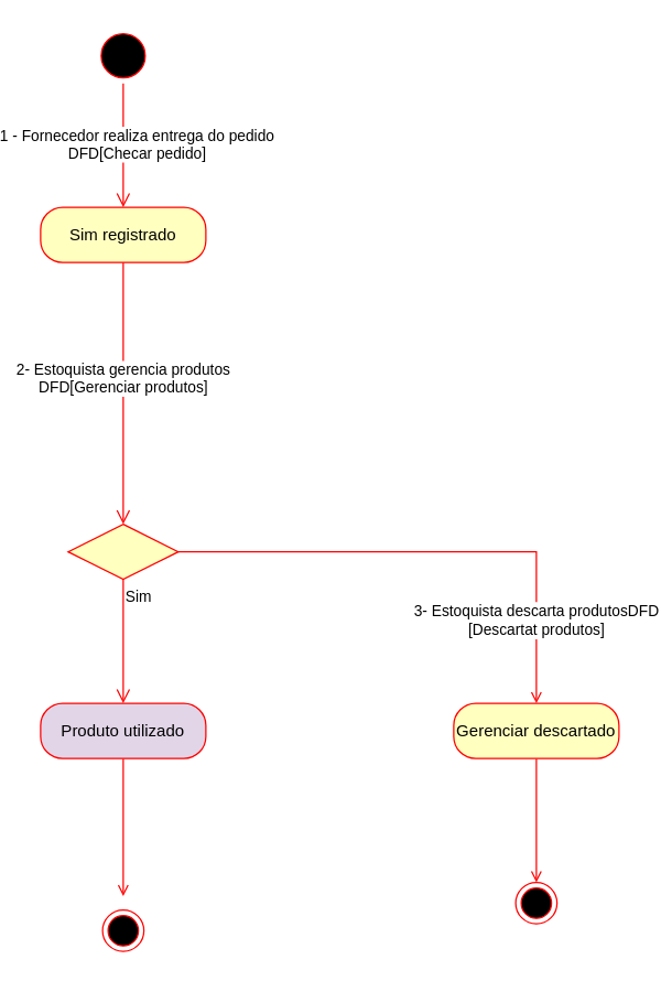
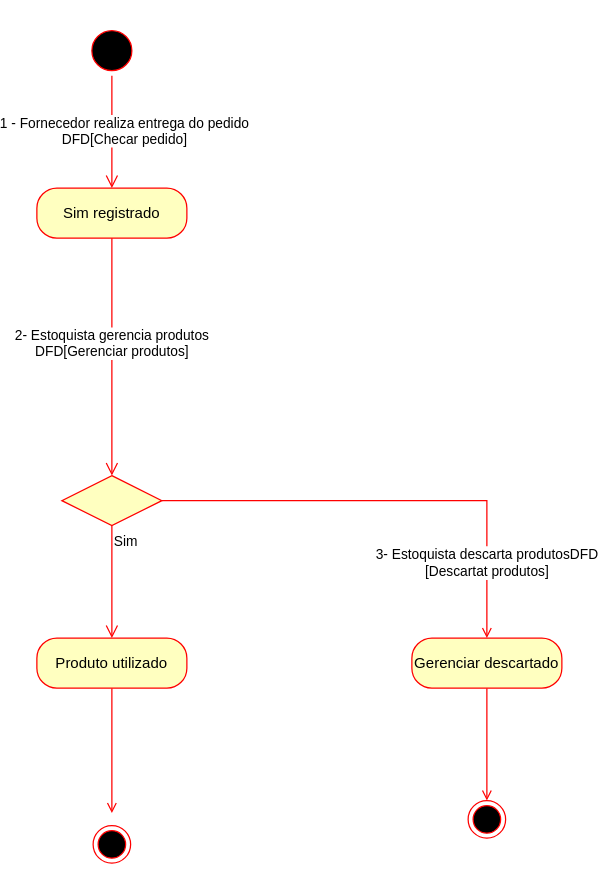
  <mxCell id="0" />
  <mxCell id="1" parent="0" />
  <mxCell id="2" value="" style="ellipse;html=1;shape=endState;fillColor=#000000;strokeColor=#ff0000;" parent="1" vertex="1"><mxGeometry x="65" y="660" width="30" height="30" as="geometry" /></mxCell>
  <mxCell id="3" value="" style="ellipse;html=1;shape=startState;fillColor=#000000;strokeColor=#ff0000;" parent="1" vertex="1"><mxGeometry x="60" y="20" width="40" height="40" as="geometry" /></mxCell>
  <mxCell id="4" value="1 - Fornecedor realiza entrega do pedido&lt;br&gt;DFD[Checar pedido]" style="edgeStyle=orthogonalEdgeStyle;html=1;verticalAlign=bottom;endArrow=open;endSize=8;strokeColor=#ff0000;" parent="1" source="3" target="5" edge="1"><mxGeometry x="0.333" y="10" relative="1" as="geometry"><mxPoint x="75" y="160" as="targetPoint" /><Array as="points"><mxPoint x="80" y="110" /><mxPoint x="80" y="110" /></Array><mxPoint as="offset" /></mxGeometry></mxCell>
  <mxCell id="5" value="Sim registrado" style="rounded=1;whiteSpace=wrap;html=1;arcSize=40;fontColor=#000000;fillColor=#ffffc0;strokeColor=#ff0000;" parent="1" vertex="1"><mxGeometry x="20" y="150" width="120" height="40" as="geometry" /></mxCell>
  <mxCell id="6" value="2- Estoquista gerencia produtos&lt;br&gt;DFD[Gerenciar produtos]" style="edgeStyle=orthogonalEdgeStyle;html=1;verticalAlign=bottom;endArrow=open;endSize=8;strokeColor=#ff0000;entryX=0.5;entryY=0;entryDx=0;entryDy=0;exitX=0.5;exitY=1;exitDx=0;exitDy=0;" parent="1" target="8" edge="1" source="5"><mxGeometry x="0.053" relative="1" as="geometry"><mxPoint x="80" y="370" as="targetPoint" /><mxPoint x="80" y="290" as="sourcePoint" /><Array as="points" /><mxPoint as="offset" /></mxGeometry></mxCell>
  <mxCell id="7" value="3- Estoquista descarta produtosDFD&lt;br&gt;[Descartat produtos]" style="edgeStyle=orthogonalEdgeStyle;rounded=0;orthogonalLoop=1;jettySize=auto;html=1;exitX=1;exitY=0.5;exitDx=0;exitDy=0;endArrow=open;endFill=0;strokeColor=#FF0000;entryX=0.5;entryY=0;entryDx=0;entryDy=0;" edge="1" parent="1" source="8" target="13"><mxGeometry x="0.405" y="-50" relative="1" as="geometry"><mxPoint x="380" y="500" as="targetPoint" /><mxPoint x="50" y="50" as="offset" /></mxGeometry></mxCell>
  <mxCell id="8" value="" style="rhombus;whiteSpace=wrap;html=1;fillColor=#ffffc0;strokeColor=#ff0000;" vertex="1" parent="1"><mxGeometry x="40" y="380" width="80" height="40" as="geometry" /></mxCell>
  <mxCell id="9" value="Sim" style="edgeStyle=orthogonalEdgeStyle;html=1;align=left;verticalAlign=top;endArrow=open;endSize=8;strokeColor=#ff0000;" edge="1" source="8" parent="1"><mxGeometry x="-1" relative="1" as="geometry"><mxPoint x="80" y="510" as="targetPoint" /></mxGeometry></mxCell>
  <mxCell id="10" style="edgeStyle=orthogonalEdgeStyle;rounded=0;orthogonalLoop=1;jettySize=auto;html=1;exitX=0.5;exitY=1;exitDx=0;exitDy=0;fillColor=#ffe6cc;strokeColor=#FF0000;endArrow=open;endFill=0;" edge="1" parent="1" source="11"><mxGeometry relative="1" as="geometry"><mxPoint x="80" y="650" as="targetPoint" /></mxGeometry></mxCell>
- <mxCell id="11" value="Produto utilizado" style="rounded=1;whiteSpace=wrap;html=1;arcSize=40;fontColor=#000000;fillColor=#e1d5e7;strokeColor=#ff0000;" vertex="1" parent="1"><mxGeometry x="20" y="510" width="120" height="40" as="geometry" /></mxCell>
+ <mxCell id="11" value="Produto utilizado" style="rounded=1;whiteSpace=wrap;html=1;arcSize=40;fontColor=#000000;fillColor=#ffffc0;strokeColor=#ff0000;" vertex="1" parent="1"><mxGeometry x="20" y="510" width="120" height="40" as="geometry" /></mxCell>
  <mxCell id="12" style="edgeStyle=orthogonalEdgeStyle;rounded=0;orthogonalLoop=1;jettySize=auto;html=1;exitX=0.5;exitY=1;exitDx=0;exitDy=0;endArrow=open;endFill=0;strokeColor=#FF0000;" edge="1" parent="1" source="13" target="14"><mxGeometry relative="1" as="geometry" /></mxCell>
  <mxCell id="13" value="Gerenciar descartado" style="rounded=1;whiteSpace=wrap;html=1;arcSize=40;fontColor=#000000;fillColor=#ffffc0;strokeColor=#ff0000;" vertex="1" parent="1"><mxGeometry x="320" y="510" width="120" height="40" as="geometry" /></mxCell>
  <mxCell id="14" value="" style="ellipse;html=1;shape=endState;fillColor=#000000;strokeColor=#ff0000;" vertex="1" parent="1"><mxGeometry x="365" y="640" width="30" height="30" as="geometry" /></mxCell>
